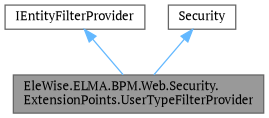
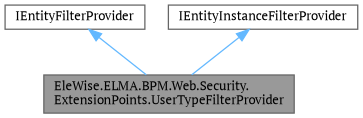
  digraph {
    fontname="PT Serif"
    node [color=gray40 fillcolor=white fontname="PT Serif" fontsize=10 shape=box style=filled]
    edge [color=steelblue1 dir=back fontname="PT Serif" fontsize=10 labelfontname=Helvetica labelfontsize=10 style=solid]
    n1 [fillcolor=grey60 fontcolor=black height=0.2 label="EleWise.ELMA.BPM.Web.Security.\lExtensionPoints.UserTypeFilterProvider" width=0.4]
    n2 [height=0.2 label=IEntityFilterProvider width=0.4]
-   n3 [height=0.2 label=Security width=0.4]
+   n3 [height=0.2 label=IEntityInstanceFilterProvider width=0.4]
    n2 -> n1
    n3 -> n1
  }
